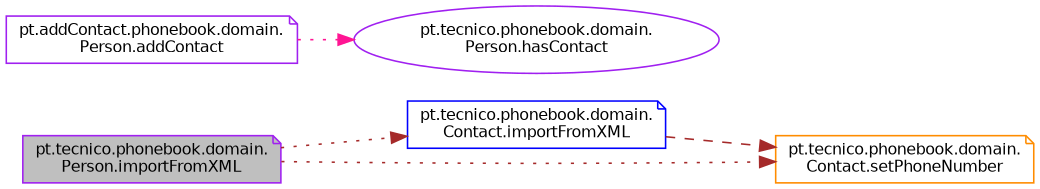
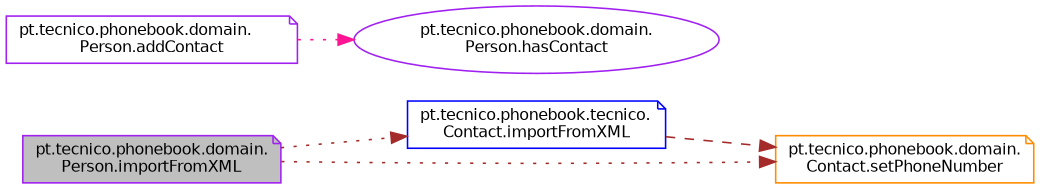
  digraph {
    rankdir=LR
    node [color=purple fillcolor=white fontname=Helvetica fontsize=10 shape=note style=filled]
    edge [color=brown fontname=Helvetica fontsize=10 labelfontname=Helvetica labelfontsize=10 style=dotted]
    n1 [fillcolor=grey75 fontcolor=black height=0.2 label="pt.tecnico.phonebook.domain.\lPerson.importFromXML" width=0.4]
-   n2 [color=blue height=0.2 label="pt.tecnico.phonebook.domain.\lContact.importFromXML" width=0.4]
+   n2 [color=blue height=0.2 label="pt.tecnico.phonebook.tecnico.\lContact.importFromXML" width=0.4]
    n3 [color=darkorange height=0.2 label="pt.tecnico.phonebook.domain.\lContact.setPhoneNumber" width=0.4]
-   n4 [height=0.2 label="pt.addContact.phonebook.domain.\lPerson.addContact" width=0.4]
+   n4 [height=0.2 label="pt.tecnico.phonebook.domain.\lPerson.addContact" width=0.4]
    n5 [height=0.2 label="pt.tecnico.phonebook.domain.\lPerson.hasContact" shape=ellipse width=0.4]
    n1 -> n2
    n1 -> n3
    n2 -> n3 [style=dashed]
    n4 -> n5 [color=deeppink]
  }
